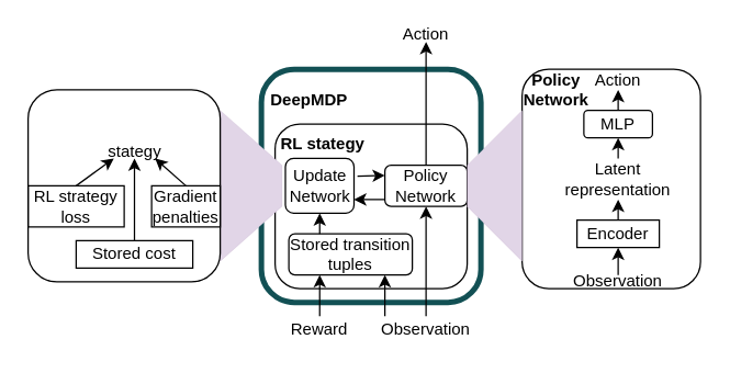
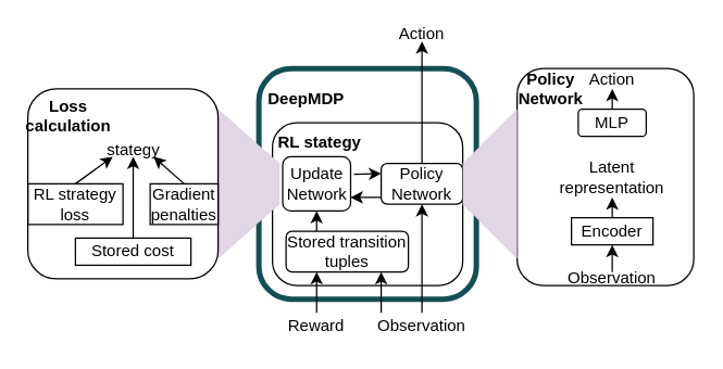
  <mxCell id="0" />
  <mxCell id="1" parent="0" />
  <mxCell id="2" value="&lt;p style=&quot;line-height: 1.5&quot;&gt;&lt;br&gt;&lt;/p&gt;" style="text;html=1;strokeColor=#125054;fillColor=none;align=center;verticalAlign=middle;whiteSpace=wrap;rounded=1;fontSize=12;strokeWidth=4;" parent="1" vertex="1"><mxGeometry x="190" y="50" width="160" height="170" as="geometry" /></mxCell>
  <mxCell id="3" value="&lt;br&gt;&lt;b&gt;DeepMDP&lt;/b&gt;" style="text;html=1;strokeColor=none;fillColor=none;align=center;verticalAlign=middle;whiteSpace=wrap;rounded=0;fontSize=12;" parent="1" vertex="1"><mxGeometry x="195" y="50" width="60" height="30" as="geometry" /></mxCell>
  <mxCell id="4" value="" style="rounded=1;whiteSpace=wrap;html=1;fontSize=12;" parent="1" vertex="1"><mxGeometry x="200" y="90" width="140" height="120" as="geometry" /></mxCell>
  <mxCell id="5" value="Observation" style="text;html=1;strokeColor=none;fillColor=none;align=center;verticalAlign=middle;whiteSpace=wrap;rounded=0;" parent="1" vertex="1"><mxGeometry x="280" y="230" width="60" height="20" as="geometry" /></mxCell>
  <mxCell id="6" value="" style="endArrow=classic;html=1;rounded=0;exitX=0.5;exitY=0;exitDx=0;exitDy=0;entryX=0.5;entryY=1;entryDx=0;entryDy=0;" parent="1" source="5" target="11" edge="1"><mxGeometry width="50" height="50" relative="1" as="geometry"><mxPoint x="400" y="260" as="sourcePoint" /><mxPoint x="295" y="200" as="targetPoint" /></mxGeometry></mxCell>
  <mxCell id="7" value="&lt;div&gt;Reward&lt;/div&gt;" style="text;html=1;strokeColor=none;fillColor=none;align=center;verticalAlign=middle;whiteSpace=wrap;rounded=0;" parent="1" vertex="1"><mxGeometry x="205" y="230" width="55" height="20" as="geometry" /></mxCell>
  <mxCell id="8" value="" style="endArrow=classic;html=1;rounded=0;exitX=0.5;exitY=0;exitDx=0;exitDy=0;entryX=0.5;entryY=1;entryDx=0;entryDy=0;" parent="1" source="11" target="9" edge="1"><mxGeometry width="50" height="50" relative="1" as="geometry"><mxPoint x="400" y="260" as="sourcePoint" /><mxPoint x="295" y="20" as="targetPoint" /></mxGeometry></mxCell>
  <mxCell id="9" value="Action" style="text;html=1;strokeColor=none;fillColor=none;align=center;verticalAlign=middle;whiteSpace=wrap;rounded=0;" parent="1" vertex="1"><mxGeometry x="280" y="20" width="60" height="10" as="geometry" /></mxCell>
  <mxCell id="10" value="&lt;b&gt;RL stategy&lt;br&gt;&lt;/b&gt;" style="text;html=1;strokeColor=none;fillColor=none;align=center;verticalAlign=middle;whiteSpace=wrap;rounded=0;" parent="1" vertex="1"><mxGeometry x="200" y="90" width="70" height="30" as="geometry" /></mxCell>
  <mxCell id="11" value="Policy Network" style="rounded=1;whiteSpace=wrap;html=1;" parent="1" vertex="1"><mxGeometry x="280" y="120" width="60" height="30" as="geometry" /></mxCell>
  <mxCell id="12" value="Stored transition tuples" style="text;html=1;strokeColor=default;fillColor=none;align=center;verticalAlign=middle;whiteSpace=wrap;rounded=1;" parent="1" vertex="1"><mxGeometry x="210" y="170" width="90" height="30" as="geometry" /></mxCell>
  <mxCell id="13" value="" style="endArrow=classic;html=1;rounded=0;exitX=0.5;exitY=0;exitDx=0;exitDy=0;entryX=0.25;entryY=1;entryDx=0;entryDy=0;" parent="1" source="7" target="12" edge="1"><mxGeometry width="50" height="50" relative="1" as="geometry"><mxPoint x="400" y="260" as="sourcePoint" /><mxPoint x="450" y="210" as="targetPoint" /></mxGeometry></mxCell>
  <mxCell id="14" value="&lt;div&gt;Update &lt;br&gt;&lt;/div&gt;&lt;div&gt;Network&lt;/div&gt;" style="rounded=1;whiteSpace=wrap;html=1;strokeColor=default;" parent="1" vertex="1"><mxGeometry x="207.5" y="115" width="50" height="40" as="geometry" /></mxCell>
  <mxCell id="15" value="" style="endArrow=classic;html=1;rounded=0;exitX=0;exitY=0;exitDx=0;exitDy=0;" parent="1" source="5" edge="1"><mxGeometry width="50" height="50" relative="1" as="geometry"><mxPoint x="400" y="260" as="sourcePoint" /><mxPoint x="280" y="200" as="targetPoint" /></mxGeometry></mxCell>
  <mxCell id="16" value="" style="endArrow=classic;html=1;rounded=0;exitX=0.25;exitY=0;exitDx=0;exitDy=0;entryX=0.5;entryY=1;entryDx=0;entryDy=0;" parent="1" source="12" target="14" edge="1"><mxGeometry width="50" height="50" relative="1" as="geometry"><mxPoint x="400" y="260" as="sourcePoint" /><mxPoint x="450" y="210" as="targetPoint" /></mxGeometry></mxCell>
  <mxCell id="17" value="" style="endArrow=classic;html=1;rounded=0;entryX=1;entryY=0.75;entryDx=0;entryDy=0;" parent="1" target="14" edge="1"><mxGeometry width="50" height="50" relative="1" as="geometry"><mxPoint x="280" y="145" as="sourcePoint" /><mxPoint x="450" y="210" as="targetPoint" /></mxGeometry></mxCell>
  <mxCell id="18" value="" style="endArrow=classic;html=1;rounded=0;entryX=0;entryY=0.25;entryDx=0;entryDy=0;" parent="1" target="11" edge="1"><mxGeometry width="50" height="50" relative="1" as="geometry"><mxPoint x="260" y="128" as="sourcePoint" /><mxPoint x="450" y="210" as="targetPoint" /></mxGeometry></mxCell>
  <mxCell id="19" value="" style="rounded=1;whiteSpace=wrap;html=1;strokeColor=default;" parent="1" vertex="1"><mxGeometry x="380" y="50" width="130" height="160" as="geometry" /></mxCell>
  <mxCell id="20" value="Encoder" style="whiteSpace=wrap;html=1;strokeColor=default;rounded=0;" parent="1" vertex="1"><mxGeometry x="420" y="160" width="60" height="20" as="geometry" /></mxCell>
  <mxCell id="21" value="&lt;div&gt;Latent&lt;/div&gt;&lt;div&gt;representation&lt;br&gt;&lt;/div&gt;" style="rounded=1;whiteSpace=wrap;html=1;strokeColor=none;" parent="1" vertex="1"><mxGeometry x="405" y="115" width="90" height="30" as="geometry" /></mxCell>
  <mxCell id="22" value="Observation" style="text;html=1;strokeColor=none;fillColor=none;align=center;verticalAlign=middle;whiteSpace=wrap;rounded=0;" parent="1" vertex="1"><mxGeometry x="420" y="200" width="60" height="10" as="geometry" /></mxCell>
  <mxCell id="23" value="MLP" style="rounded=1;whiteSpace=wrap;html=1;strokeColor=default;" parent="1" vertex="1"><mxGeometry x="425" y="80" width="50" height="20" as="geometry" /></mxCell>
  <mxCell id="24" value="" style="endArrow=classic;html=1;rounded=0;exitX=0.5;exitY=0;exitDx=0;exitDy=0;entryX=0.5;entryY=1;entryDx=0;entryDy=0;" parent="1" source="22" target="20" edge="1"><mxGeometry width="50" height="50" relative="1" as="geometry"><mxPoint x="400" y="260" as="sourcePoint" /><mxPoint x="450" y="210" as="targetPoint" /></mxGeometry></mxCell>
  <mxCell id="25" value="" style="endArrow=classic;html=1;rounded=0;exitX=0.5;exitY=0;exitDx=0;exitDy=0;entryX=0.5;entryY=1;entryDx=0;entryDy=0;" parent="1" source="20" target="21" edge="1"><mxGeometry width="50" height="50" relative="1" as="geometry"><mxPoint x="460" y="200" as="sourcePoint" /><mxPoint x="460" y="185" as="targetPoint" /></mxGeometry></mxCell>
- <mxCell id="26" value="" style="endArrow=classic;html=1;rounded=0;entryX=0.5;entryY=1;entryDx=0;entryDy=0;exitX=0.5;exitY=0;exitDx=0;exitDy=0;" parent="1" source="21" target="23" edge="1"><mxGeometry width="50" height="50" relative="1" as="geometry"><mxPoint x="400" y="260" as="sourcePoint" /><mxPoint x="450" y="210" as="targetPoint" /></mxGeometry></mxCell>
  <mxCell id="27" value="Action" style="text;html=1;strokeColor=none;fillColor=none;align=center;verticalAlign=middle;whiteSpace=wrap;rounded=0;" parent="1" vertex="1"><mxGeometry x="420" y="50" width="60" height="15" as="geometry" /></mxCell>
  <mxCell id="28" value="" style="endArrow=classic;html=1;rounded=0;entryX=0.5;entryY=1;entryDx=0;entryDy=0;" parent="1" source="23" target="27" edge="1"><mxGeometry width="50" height="50" relative="1" as="geometry"><mxPoint x="400" y="260" as="sourcePoint" /><mxPoint x="450" y="210" as="targetPoint" /></mxGeometry></mxCell>
  <mxCell id="29" value="" style="shape=trapezoid;perimeter=trapezoidPerimeter;whiteSpace=wrap;html=1;fixedSize=1;rounded=0;strokeColor=#9673a6;size=40;rotation=-90;strokeWidth=0;fillColor=#e1d5e7;" parent="1" vertex="1"><mxGeometry x="305" y="115" width="110" height="40" as="geometry" /></mxCell>
  <mxCell id="30" value="&lt;div&gt;&lt;b&gt;Policy&lt;/b&gt;&lt;/div&gt;&lt;div&gt;&lt;b&gt;Network&lt;br&gt;&lt;/b&gt;&lt;/div&gt;" style="text;html=1;strokeColor=none;fillColor=none;align=center;verticalAlign=middle;whiteSpace=wrap;rounded=0;" parent="1" vertex="1"><mxGeometry x="385" y="50" width="40" height="30" as="geometry" /></mxCell>
  <mxCell id="31" value="" style="shape=trapezoid;perimeter=trapezoidPerimeter;whiteSpace=wrap;html=1;fixedSize=1;rounded=0;strokeColor=#9673a6;size=40;rotation=90;strokeWidth=0;fillColor=#e1d5e7;" vertex="1" parent="1"><mxGeometry x="127.5" y="112.5" width="110" height="45" as="geometry" /></mxCell>
  <mxCell id="32" value="" style="rounded=1;whiteSpace=wrap;html=1;" vertex="1" parent="1"><mxGeometry x="20" y="65" width="140" height="140" as="geometry" /></mxCell>
+ <mxCell id="33" value="&lt;b&gt;Loss calculation&lt;br&gt;&lt;/b&gt;" style="text;html=1;strokeColor=none;fillColor=none;align=center;verticalAlign=middle;whiteSpace=wrap;rounded=0;" vertex="1" parent="1"><mxGeometry x="20" y="70" width="60" height="30" as="geometry" /></mxCell>
  <mxCell id="34" value="RL strategy loss" style="text;html=1;strokeColor=default;fillColor=none;align=center;verticalAlign=middle;whiteSpace=wrap;rounded=0;" vertex="1" parent="1"><mxGeometry x="20" y="135" width="70" height="30" as="geometry" /></mxCell>
  <mxCell id="35" value="Gradient penalties" style="text;html=1;strokeColor=default;fillColor=none;align=center;verticalAlign=middle;whiteSpace=wrap;rounded=0;" vertex="1" parent="1"><mxGeometry x="110" y="135" width="50" height="30" as="geometry" /></mxCell>
  <mxCell id="36" value="stategy" style="text;html=1;strokeColor=none;fillColor=none;align=center;verticalAlign=middle;whiteSpace=wrap;rounded=0;" vertex="1" parent="1"><mxGeometry x="67.5" y="105" width="60" height="10" as="geometry" /></mxCell>
  <mxCell id="37" value="" style="endArrow=classic;html=1;rounded=0;exitX=0.5;exitY=0;exitDx=0;exitDy=0;entryX=0.25;entryY=1;entryDx=0;entryDy=0;" edge="1" parent="1" source="34" target="36"><mxGeometry width="50" height="50" relative="1" as="geometry"><mxPoint x="200" y="275" as="sourcePoint" /><mxPoint x="250" y="225" as="targetPoint" /></mxGeometry></mxCell>
  <mxCell id="38" value="" style="endArrow=classic;html=1;rounded=0;exitX=0.5;exitY=0;exitDx=0;exitDy=0;entryX=0.75;entryY=1;entryDx=0;entryDy=0;" edge="1" parent="1" source="35" target="36"><mxGeometry width="50" height="50" relative="1" as="geometry"><mxPoint x="200" y="275" as="sourcePoint" /><mxPoint x="250" y="225" as="targetPoint" /></mxGeometry></mxCell>
  <mxCell id="39" value="Stored cost" style="rounded=0;whiteSpace=wrap;html=1;strokeColor=default;" vertex="1" parent="1"><mxGeometry x="55" y="175" width="85" height="20" as="geometry" /></mxCell>
  <mxCell id="40" value="" style="endArrow=classic;html=1;rounded=0;exitX=0.5;exitY=0;exitDx=0;exitDy=0;entryX=0.5;entryY=1;entryDx=0;entryDy=0;" edge="1" parent="1" source="39" target="36"><mxGeometry width="50" height="50" relative="1" as="geometry"><mxPoint x="200" y="275" as="sourcePoint" /><mxPoint x="250" y="225" as="targetPoint" /></mxGeometry></mxCell>
